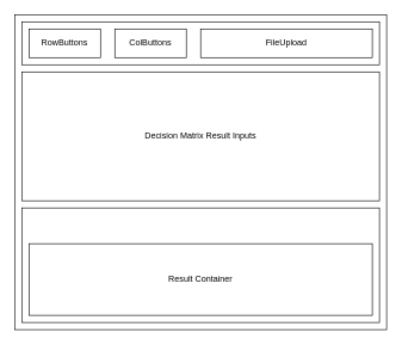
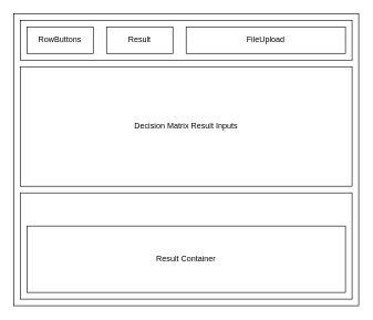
  <mxCell id="0" />
  <mxCell id="1" parent="0" />
  <mxCell id="2" value="" style="rounded=0;whiteSpace=wrap;html=1;fillColor=default;" vertex="1" parent="1"><mxGeometry x="20" y="20" width="520" height="440" as="geometry" /></mxCell>
  <mxCell id="3" value="" style="rounded=0;whiteSpace=wrap;html=1;fillColor=none;" vertex="1" parent="1"><mxGeometry x="30" y="30" width="500" height="60" as="geometry" /></mxCell>
  <mxCell id="4" value="Decision Matrix Result Inputs" style="rounded=0;whiteSpace=wrap;html=1;fillColor=none;" vertex="1" parent="1"><mxGeometry x="30" y="100" width="500" height="180" as="geometry" /></mxCell>
  <mxCell id="5" value="" style="rounded=0;whiteSpace=wrap;html=1;fillColor=none;" vertex="1" parent="1"><mxGeometry x="30" y="290" width="500" height="160" as="geometry" /></mxCell>
  <mxCell id="6" value="RowButtons" style="rounded=0;whiteSpace=wrap;html=1;fillColor=none;" vertex="1" parent="1"><mxGeometry x="40" y="40" width="100" height="40" as="geometry" /></mxCell>
- <mxCell id="7" value="ColButtons" style="rounded=0;whiteSpace=wrap;html=1;fillColor=none;" vertex="1" parent="1"><mxGeometry x="160" y="40" width="100" height="40" as="geometry" /></mxCell>
+ <mxCell id="7" value="Result" style="rounded=0;whiteSpace=wrap;html=1;fillColor=none;" vertex="1" parent="1"><mxGeometry x="160" y="40" width="100" height="40" as="geometry" /></mxCell>
  <mxCell id="8" value="FileUpload" style="rounded=0;whiteSpace=wrap;html=1;fillColor=none;" vertex="1" parent="1"><mxGeometry x="280" y="40" width="240" height="40" as="geometry" /></mxCell>
  <mxCell id="9" value="Result Container" style="rounded=0;whiteSpace=wrap;html=1;" vertex="1" parent="1"><mxGeometry x="40" y="340" width="480" height="100" as="geometry" /></mxCell>
